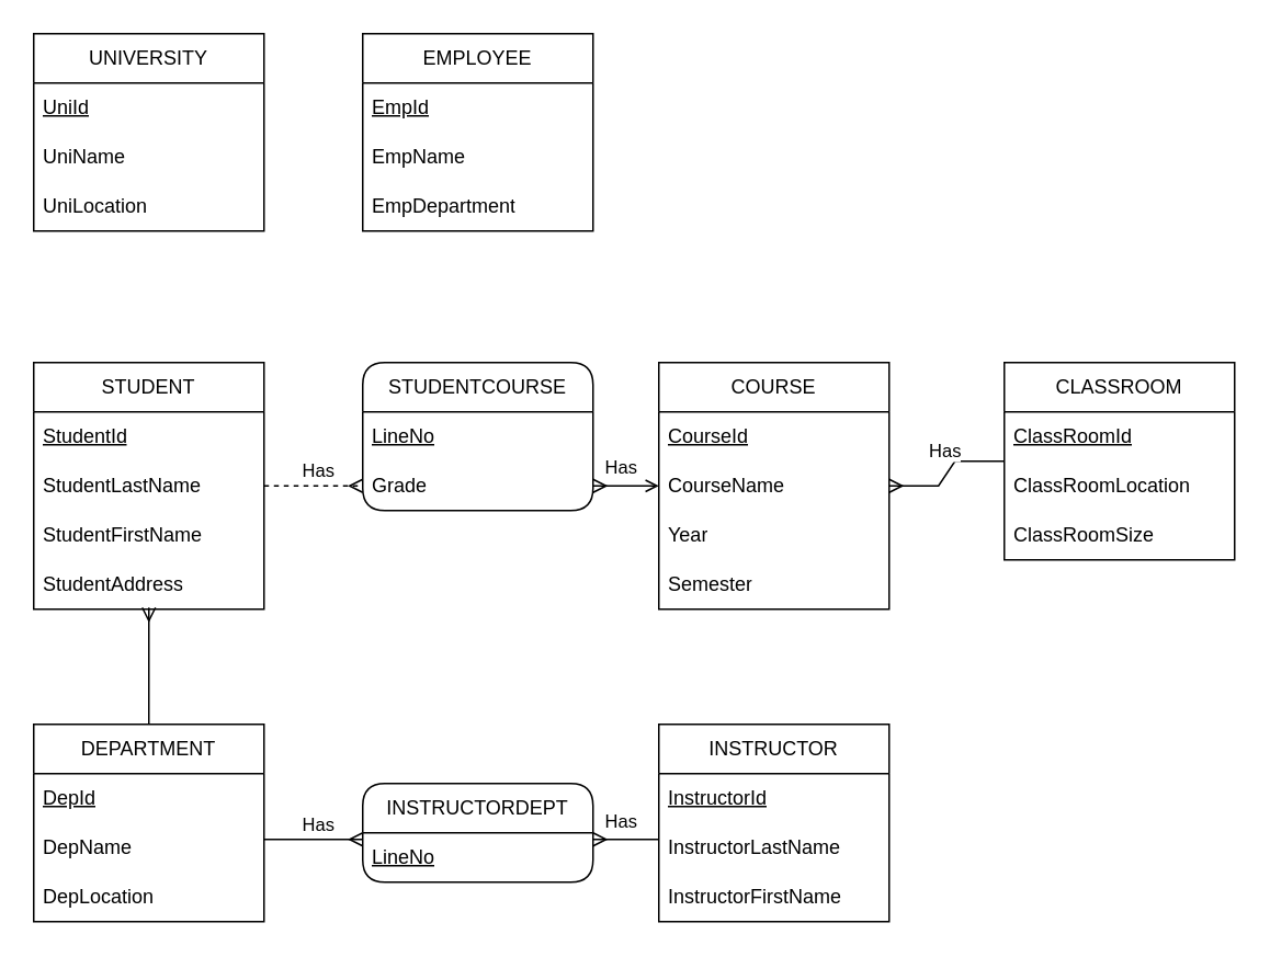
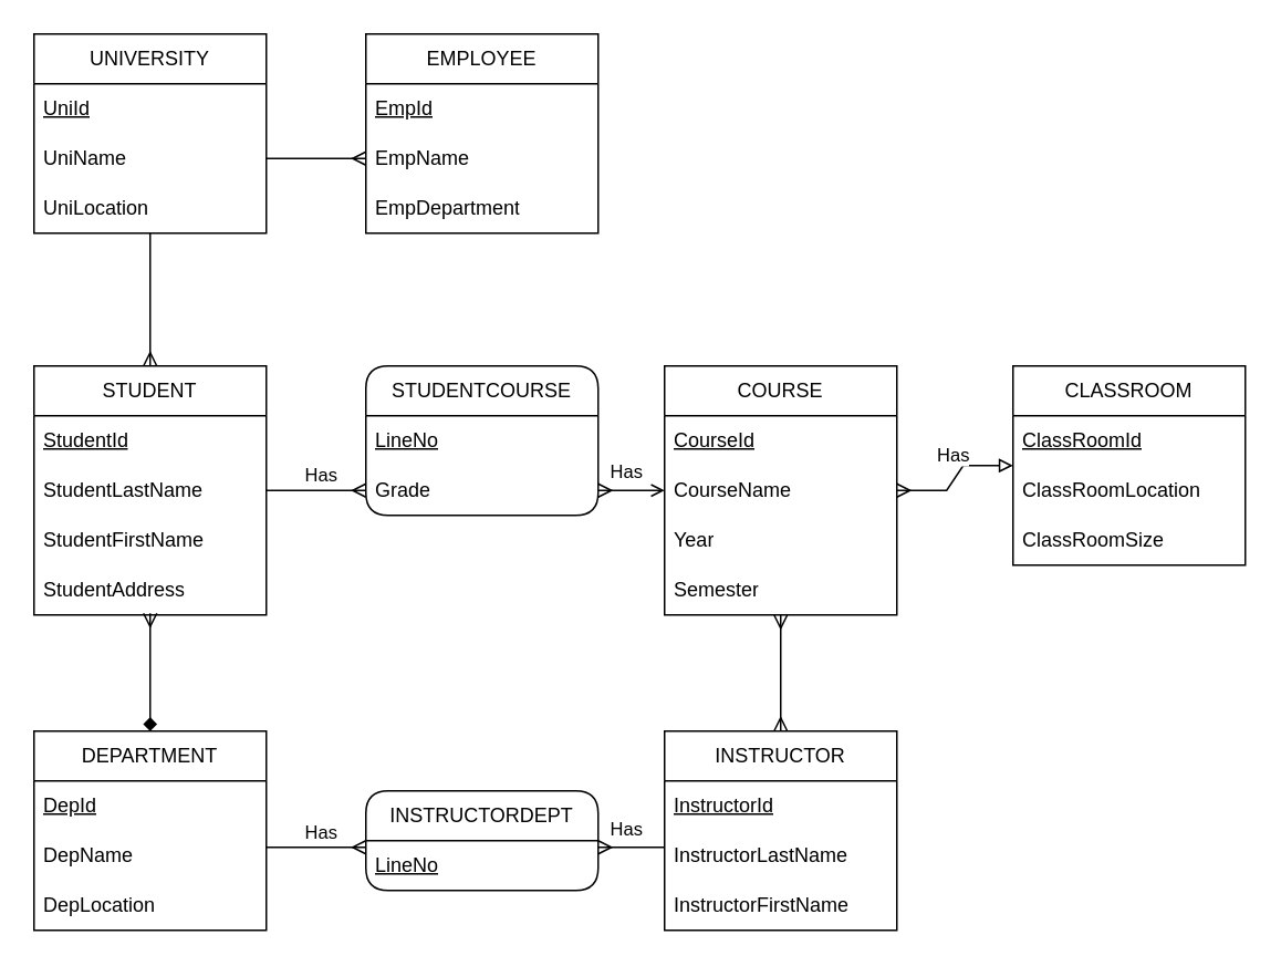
  <mxCell id="0" />
  <mxCell id="1" parent="0" />
  <mxCell id="2" value="STUDENT" style="swimlane;fontStyle=0;childLayout=stackLayout;horizontal=1;startSize=30;horizontalStack=0;resizeParent=1;resizeParentMax=0;resizeLast=0;collapsible=1;marginBottom=0;whiteSpace=wrap;html=1;" vertex="1" parent="1"><mxGeometry x="20" y="220" width="140" height="150" as="geometry" /></mxCell>
  <mxCell id="3" value="StudentId" style="text;strokeColor=none;fillColor=none;align=left;verticalAlign=middle;spacingLeft=4;spacingRight=4;overflow=hidden;points=[[0,0.5],[1,0.5]];portConstraint=eastwest;rotatable=0;whiteSpace=wrap;html=1;fontStyle=4" vertex="1" parent="2"><mxGeometry y="30" width="140" height="30" as="geometry" /></mxCell>
  <mxCell id="4" value="StudentLastName" style="text;strokeColor=none;fillColor=none;align=left;verticalAlign=middle;spacingLeft=4;spacingRight=4;overflow=hidden;points=[[0,0.5],[1,0.5]];portConstraint=eastwest;rotatable=0;whiteSpace=wrap;html=1;" vertex="1" parent="2"><mxGeometry y="60" width="140" height="30" as="geometry" /></mxCell>
  <mxCell id="5" value="StudentFirstName" style="text;strokeColor=none;fillColor=none;align=left;verticalAlign=middle;spacingLeft=4;spacingRight=4;overflow=hidden;points=[[0,0.5],[1,0.5]];portConstraint=eastwest;rotatable=0;whiteSpace=wrap;html=1;" vertex="1" parent="2"><mxGeometry y="90" width="140" height="30" as="geometry" /></mxCell>
  <mxCell id="6" value="StudentAddress" style="text;strokeColor=none;fillColor=none;align=left;verticalAlign=middle;spacingLeft=4;spacingRight=4;overflow=hidden;points=[[0,0.5],[1,0.5]];portConstraint=eastwest;rotatable=0;whiteSpace=wrap;html=1;" vertex="1" parent="2"><mxGeometry y="120" width="140" height="30" as="geometry" /></mxCell>
  <mxCell id="7" value="EMPLOYEE" style="swimlane;fontStyle=0;childLayout=stackLayout;horizontal=1;startSize=30;horizontalStack=0;resizeParent=1;resizeParentMax=0;resizeLast=0;collapsible=1;marginBottom=0;whiteSpace=wrap;html=1;" vertex="1" parent="1"><mxGeometry x="220" y="20" width="140" height="120" as="geometry" /></mxCell>
  <mxCell id="8" value="EmpId" style="text;strokeColor=none;fillColor=none;align=left;verticalAlign=middle;spacingLeft=4;spacingRight=4;overflow=hidden;points=[[0,0.5],[1,0.5]];portConstraint=eastwest;rotatable=0;whiteSpace=wrap;html=1;fontStyle=4" vertex="1" parent="7"><mxGeometry y="30" width="140" height="30" as="geometry" /></mxCell>
  <mxCell id="9" value="EmpName" style="text;strokeColor=none;fillColor=none;align=left;verticalAlign=middle;spacingLeft=4;spacingRight=4;overflow=hidden;points=[[0,0.5],[1,0.5]];portConstraint=eastwest;rotatable=0;whiteSpace=wrap;html=1;" vertex="1" parent="7"><mxGeometry y="60" width="140" height="30" as="geometry" /></mxCell>
  <mxCell id="10" value="EmpDepartment" style="text;strokeColor=none;fillColor=none;align=left;verticalAlign=middle;spacingLeft=4;spacingRight=4;overflow=hidden;points=[[0,0.5],[1,0.5]];portConstraint=eastwest;rotatable=0;whiteSpace=wrap;html=1;" vertex="1" parent="7"><mxGeometry y="90" width="140" height="30" as="geometry" /></mxCell>
  <mxCell id="11" value="COURSE" style="swimlane;fontStyle=0;childLayout=stackLayout;horizontal=1;startSize=30;horizontalStack=0;resizeParent=1;resizeParentMax=0;resizeLast=0;collapsible=1;marginBottom=0;whiteSpace=wrap;html=1;" vertex="1" parent="1"><mxGeometry x="400" y="220" width="140" height="150" as="geometry" /></mxCell>
  <mxCell id="12" value="CourseId" style="text;strokeColor=none;fillColor=none;align=left;verticalAlign=middle;spacingLeft=4;spacingRight=4;overflow=hidden;points=[[0,0.5],[1,0.5]];portConstraint=eastwest;rotatable=0;whiteSpace=wrap;html=1;fontStyle=4" vertex="1" parent="11"><mxGeometry y="30" width="140" height="30" as="geometry" /></mxCell>
  <mxCell id="13" value="CourseName" style="text;strokeColor=none;fillColor=none;align=left;verticalAlign=middle;spacingLeft=4;spacingRight=4;overflow=hidden;points=[[0,0.5],[1,0.5]];portConstraint=eastwest;rotatable=0;whiteSpace=wrap;html=1;" vertex="1" parent="11"><mxGeometry y="60" width="140" height="30" as="geometry" /></mxCell>
  <mxCell id="14" value="Year" style="text;strokeColor=none;fillColor=none;align=left;verticalAlign=middle;spacingLeft=4;spacingRight=4;overflow=hidden;points=[[0,0.5],[1,0.5]];portConstraint=eastwest;rotatable=0;whiteSpace=wrap;html=1;" vertex="1" parent="11"><mxGeometry y="90" width="140" height="30" as="geometry" /></mxCell>
  <mxCell id="15" value="Semester" style="text;strokeColor=none;fillColor=none;align=left;verticalAlign=middle;spacingLeft=4;spacingRight=4;overflow=hidden;points=[[0,0.5],[1,0.5]];portConstraint=eastwest;rotatable=0;whiteSpace=wrap;html=1;" vertex="1" parent="11"><mxGeometry y="120" width="140" height="30" as="geometry" /></mxCell>
  <mxCell id="16" value="CLASSROOM" style="swimlane;fontStyle=0;childLayout=stackLayout;horizontal=1;startSize=30;horizontalStack=0;resizeParent=1;resizeParentMax=0;resizeLast=0;collapsible=1;marginBottom=0;whiteSpace=wrap;html=1;" vertex="1" parent="1"><mxGeometry x="610" y="220" width="140" height="120" as="geometry" /></mxCell>
  <mxCell id="17" value="ClassRoomId" style="text;strokeColor=none;fillColor=none;align=left;verticalAlign=middle;spacingLeft=4;spacingRight=4;overflow=hidden;points=[[0,0.5],[1,0.5]];portConstraint=eastwest;rotatable=0;whiteSpace=wrap;html=1;fontStyle=4" vertex="1" parent="16"><mxGeometry y="30" width="140" height="30" as="geometry" /></mxCell>
  <mxCell id="18" value="ClassRoomLocation" style="text;strokeColor=none;fillColor=none;align=left;verticalAlign=middle;spacingLeft=4;spacingRight=4;overflow=hidden;points=[[0,0.5],[1,0.5]];portConstraint=eastwest;rotatable=0;whiteSpace=wrap;html=1;" vertex="1" parent="16"><mxGeometry y="60" width="140" height="30" as="geometry" /></mxCell>
  <mxCell id="19" value="ClassRoomSize" style="text;strokeColor=none;fillColor=none;align=left;verticalAlign=middle;spacingLeft=4;spacingRight=4;overflow=hidden;points=[[0,0.5],[1,0.5]];portConstraint=eastwest;rotatable=0;whiteSpace=wrap;html=1;" vertex="1" parent="16"><mxGeometry y="90" width="140" height="30" as="geometry" /></mxCell>
  <mxCell id="20" value="INSTRUCTOR" style="swimlane;fontStyle=0;childLayout=stackLayout;horizontal=1;startSize=30;horizontalStack=0;resizeParent=1;resizeParentMax=0;resizeLast=0;collapsible=1;marginBottom=0;whiteSpace=wrap;html=1;" vertex="1" parent="1"><mxGeometry x="400" y="440" width="140" height="120" as="geometry" /></mxCell>
  <mxCell id="21" value="InstructorId" style="text;strokeColor=none;fillColor=none;align=left;verticalAlign=middle;spacingLeft=4;spacingRight=4;overflow=hidden;points=[[0,0.5],[1,0.5]];portConstraint=eastwest;rotatable=0;whiteSpace=wrap;html=1;fontStyle=4" vertex="1" parent="20"><mxGeometry y="30" width="140" height="30" as="geometry" /></mxCell>
  <mxCell id="22" value="InstructorLastName" style="text;strokeColor=none;fillColor=none;align=left;verticalAlign=middle;spacingLeft=4;spacingRight=4;overflow=hidden;points=[[0,0.5],[1,0.5]];portConstraint=eastwest;rotatable=0;whiteSpace=wrap;html=1;" vertex="1" parent="20"><mxGeometry y="60" width="140" height="30" as="geometry" /></mxCell>
  <mxCell id="23" value="InstructorFirstName" style="text;strokeColor=none;fillColor=none;align=left;verticalAlign=middle;spacingLeft=4;spacingRight=4;overflow=hidden;points=[[0,0.5],[1,0.5]];portConstraint=eastwest;rotatable=0;whiteSpace=wrap;html=1;" vertex="1" parent="20"><mxGeometry y="90" width="140" height="30" as="geometry" /></mxCell>
  <mxCell id="24" value="DEPARTMENT" style="swimlane;fontStyle=0;childLayout=stackLayout;horizontal=1;startSize=30;horizontalStack=0;resizeParent=1;resizeParentMax=0;resizeLast=0;collapsible=1;marginBottom=0;whiteSpace=wrap;html=1;" vertex="1" parent="1"><mxGeometry x="20" y="440" width="140" height="120" as="geometry" /></mxCell>
  <mxCell id="25" value="DepId" style="text;strokeColor=none;fillColor=none;align=left;verticalAlign=middle;spacingLeft=4;spacingRight=4;overflow=hidden;points=[[0,0.5],[1,0.5]];portConstraint=eastwest;rotatable=0;whiteSpace=wrap;html=1;fontStyle=4" vertex="1" parent="24"><mxGeometry y="30" width="140" height="30" as="geometry" /></mxCell>
  <mxCell id="26" value="DepName" style="text;strokeColor=none;fillColor=none;align=left;verticalAlign=middle;spacingLeft=4;spacingRight=4;overflow=hidden;points=[[0,0.5],[1,0.5]];portConstraint=eastwest;rotatable=0;whiteSpace=wrap;html=1;" vertex="1" parent="24"><mxGeometry y="60" width="140" height="30" as="geometry" /></mxCell>
  <mxCell id="27" value="DepLocation" style="text;strokeColor=none;fillColor=none;align=left;verticalAlign=middle;spacingLeft=4;spacingRight=4;overflow=hidden;points=[[0,0.5],[1,0.5]];portConstraint=eastwest;rotatable=0;whiteSpace=wrap;html=1;" vertex="1" parent="24"><mxGeometry y="90" width="140" height="30" as="geometry" /></mxCell>
- <mxCell id="28" value="" style="edgeStyle=entityRelationEdgeStyle;fontSize=12;html=1;endArrow=none;startArrow=ERmany;rounded=0;startFill=0;endFill=0;" edge="1" parent="1" source="11" target="16"><mxGeometry width="100" height="100" relative="1" as="geometry"><mxPoint x="570" y="290" as="sourcePoint" /><mxPoint x="650" y="290" as="targetPoint" /></mxGeometry></mxCell>
+ <mxCell id="28" value="" style="edgeStyle=entityRelationEdgeStyle;fontSize=12;html=1;endArrow=block;startArrow=ERmany;rounded=0;startFill=0;endFill=0;" edge="1" parent="1" source="11" target="16"><mxGeometry width="100" height="100" relative="1" as="geometry"><mxPoint x="570" y="290" as="sourcePoint" /><mxPoint x="650" y="290" as="targetPoint" /></mxGeometry></mxCell>
  <mxCell id="29" value="Has" style="edgeLabel;html=1;align=center;verticalAlign=middle;resizable=0;points=[];" vertex="1" connectable="0" parent="28"><mxGeometry x="0.175" y="3" relative="1" as="geometry"><mxPoint x="-3" y="-7" as="offset" /></mxGeometry></mxCell>
- <mxCell id="30" value="" style="endArrow=none;html=1;rounded=0;exitX=0.5;exitY=0.967;exitDx=0;exitDy=0;exitPerimeter=0;entryX=0.5;entryY=0;entryDx=0;entryDy=0;startArrow=ERmany;startFill=0;" edge="1" parent="1" source="6" target="24"><mxGeometry relative="1" as="geometry"><mxPoint x="280" y="510" as="sourcePoint" /><mxPoint x="440" y="510" as="targetPoint" /></mxGeometry></mxCell>
+ <mxCell id="30" value="" style="endArrow=diamond;html=1;rounded=0;exitX=0.5;exitY=0.967;exitDx=0;exitDy=0;exitPerimeter=0;entryX=0.5;entryY=0;entryDx=0;entryDy=0;startArrow=ERmany;startFill=0;" edge="1" parent="1" source="6" target="24"><mxGeometry relative="1" as="geometry"><mxPoint x="280" y="510" as="sourcePoint" /><mxPoint x="440" y="510" as="targetPoint" /></mxGeometry></mxCell>
+ <mxCell id="31" value="" style="endArrow=ERmany;html=1;rounded=0;startArrow=ERmany;startFill=0;endFill=0;" edge="1" parent="1" source="11" target="20"><mxGeometry relative="1" as="geometry"><mxPoint x="470" y="340" as="sourcePoint" /><mxPoint x="470" y="400" as="targetPoint" /></mxGeometry></mxCell>
  <mxCell id="32" value="STUDENTCOURSE" style="swimlane;fontStyle=0;childLayout=stackLayout;horizontal=1;startSize=30;horizontalStack=0;resizeParent=1;resizeParentMax=0;resizeLast=0;collapsible=1;marginBottom=0;whiteSpace=wrap;html=1;rounded=1;" vertex="1" parent="1"><mxGeometry x="220" y="220" width="140" height="90" as="geometry" /></mxCell>
  <mxCell id="33" value="LineNo" style="text;strokeColor=none;fillColor=none;align=left;verticalAlign=middle;spacingLeft=4;spacingRight=4;overflow=hidden;points=[[0,0.5],[1,0.5]];portConstraint=eastwest;rotatable=0;whiteSpace=wrap;html=1;fontStyle=4" vertex="1" parent="32"><mxGeometry y="30" width="140" height="30" as="geometry" /></mxCell>
  <mxCell id="34" value="Grade" style="text;strokeColor=none;fillColor=none;align=left;verticalAlign=middle;spacingLeft=4;spacingRight=4;overflow=hidden;points=[[0,0.5],[1,0.5]];portConstraint=eastwest;rotatable=0;whiteSpace=wrap;html=1;" vertex="1" parent="32"><mxGeometry y="60" width="140" height="30" as="geometry" /></mxCell>
- <mxCell id="35" value="" style="edgeStyle=entityRelationEdgeStyle;fontSize=12;html=1;endArrow=ERmany;startArrow=none;rounded=0;startFill=0;endFill=0;exitX=1;exitY=0.5;exitDx=0;exitDy=0;entryX=0;entryY=0.5;entryDx=0;entryDy=0;dashed=1;" edge="1" parent="1" source="4" target="34"><mxGeometry width="100" height="100" relative="1" as="geometry"><mxPoint x="150" y="290" as="sourcePoint" /><mxPoint x="220" y="290" as="targetPoint" /></mxGeometry></mxCell>
+ <mxCell id="35" value="" style="edgeStyle=entityRelationEdgeStyle;fontSize=12;html=1;endArrow=ERmany;startArrow=none;rounded=0;startFill=0;endFill=0;exitX=1;exitY=0.5;exitDx=0;exitDy=0;entryX=0;entryY=0.5;entryDx=0;entryDy=0;" edge="1" parent="1" source="4" target="34"><mxGeometry width="100" height="100" relative="1" as="geometry"><mxPoint x="150" y="290" as="sourcePoint" /><mxPoint x="220" y="290" as="targetPoint" /></mxGeometry></mxCell>
  <mxCell id="36" value="Has" style="edgeLabel;html=1;align=center;verticalAlign=middle;resizable=0;points=[];" vertex="1" connectable="0" parent="35"><mxGeometry x="0.175" y="3" relative="1" as="geometry"><mxPoint x="-3" y="-7" as="offset" /></mxGeometry></mxCell>
  <mxCell id="37" value="" style="edgeStyle=entityRelationEdgeStyle;fontSize=12;html=1;endArrow=open;startArrow=ERmany;rounded=0;startFill=0;endFill=0;exitX=1;exitY=0.5;exitDx=0;exitDy=0;entryX=0;entryY=0.5;entryDx=0;entryDy=0;" edge="1" parent="1" source="34" target="13"><mxGeometry width="100" height="100" relative="1" as="geometry"><mxPoint x="375" y="294.5" as="sourcePoint" /><mxPoint x="435" y="294.5" as="targetPoint" /></mxGeometry></mxCell>
  <mxCell id="38" value="Has" style="edgeLabel;html=1;align=center;verticalAlign=middle;resizable=0;points=[];" vertex="1" connectable="0" parent="37"><mxGeometry x="0.175" y="3" relative="1" as="geometry"><mxPoint x="3" y="-15" as="offset" /></mxGeometry></mxCell>
  <mxCell id="39" value="UNIVERSITY" style="swimlane;fontStyle=0;childLayout=stackLayout;horizontal=1;startSize=30;horizontalStack=0;resizeParent=1;resizeParentMax=0;resizeLast=0;collapsible=1;marginBottom=0;whiteSpace=wrap;html=1;" vertex="1" parent="1"><mxGeometry x="20" y="20" width="140" height="120" as="geometry" /></mxCell>
  <mxCell id="40" value="UniId" style="text;strokeColor=none;fillColor=none;align=left;verticalAlign=middle;spacingLeft=4;spacingRight=4;overflow=hidden;points=[[0,0.5],[1,0.5]];portConstraint=eastwest;rotatable=0;whiteSpace=wrap;html=1;fontStyle=4" vertex="1" parent="39"><mxGeometry y="30" width="140" height="30" as="geometry" /></mxCell>
  <mxCell id="41" value="UniName" style="text;strokeColor=none;fillColor=none;align=left;verticalAlign=middle;spacingLeft=4;spacingRight=4;overflow=hidden;points=[[0,0.5],[1,0.5]];portConstraint=eastwest;rotatable=0;whiteSpace=wrap;html=1;" vertex="1" parent="39"><mxGeometry y="60" width="140" height="30" as="geometry" /></mxCell>
  <mxCell id="42" value="UniLocation" style="text;strokeColor=none;fillColor=none;align=left;verticalAlign=middle;spacingLeft=4;spacingRight=4;overflow=hidden;points=[[0,0.5],[1,0.5]];portConstraint=eastwest;rotatable=0;whiteSpace=wrap;html=1;" vertex="1" parent="39"><mxGeometry y="90" width="140" height="30" as="geometry" /></mxCell>
+ <mxCell id="43" value="" style="endArrow=ERmany;html=1;rounded=0;entryX=0.5;entryY=0;entryDx=0;entryDy=0;startArrow=none;startFill=0;endFill=0;" edge="1" parent="1" source="42" target="2"><mxGeometry relative="1" as="geometry"><mxPoint x="90" y="150" as="sourcePoint" /><mxPoint x="91" y="209" as="targetPoint" /></mxGeometry></mxCell>
+ <mxCell id="44" value="" style="endArrow=ERmany;html=1;rounded=0;entryX=0;entryY=0.5;entryDx=0;entryDy=0;startArrow=none;startFill=0;endFill=0;exitX=1;exitY=0.5;exitDx=0;exitDy=0;" edge="1" parent="1" source="41" target="9"><mxGeometry relative="1" as="geometry"><mxPoint x="100" y="150" as="sourcePoint" /><mxPoint x="100" y="230" as="targetPoint" /></mxGeometry></mxCell>
  <mxCell id="45" value="" style="edgeStyle=entityRelationEdgeStyle;fontSize=12;html=1;endArrow=ERmany;startArrow=none;rounded=0;startFill=0;endFill=0;exitX=1;exitY=0.5;exitDx=0;exitDy=0;entryX=0;entryY=0.5;entryDx=0;entryDy=0;" edge="1" parent="1"><mxGeometry width="100" height="100" relative="1" as="geometry"><mxPoint x="160" y="510" as="sourcePoint" /><mxPoint x="220" y="510" as="targetPoint" /></mxGeometry></mxCell>
  <mxCell id="46" value="Has" style="edgeLabel;html=1;align=center;verticalAlign=middle;resizable=0;points=[];" vertex="1" connectable="0" parent="45"><mxGeometry x="0.175" y="3" relative="1" as="geometry"><mxPoint x="-3" y="-7" as="offset" /></mxGeometry></mxCell>
  <mxCell id="47" value="INSTRUCTORDEPT" style="swimlane;fontStyle=0;childLayout=stackLayout;horizontal=1;startSize=30;horizontalStack=0;resizeParent=1;resizeParentMax=0;resizeLast=0;collapsible=1;marginBottom=0;whiteSpace=wrap;html=1;rounded=1;" vertex="1" parent="1"><mxGeometry x="220" y="476" width="140" height="60" as="geometry" /></mxCell>
  <mxCell id="48" value="LineNo" style="text;strokeColor=none;fillColor=none;align=left;verticalAlign=middle;spacingLeft=4;spacingRight=4;overflow=hidden;points=[[0,0.5],[1,0.5]];portConstraint=eastwest;rotatable=0;whiteSpace=wrap;html=1;fontStyle=4" vertex="1" parent="47"><mxGeometry y="30" width="140" height="30" as="geometry" /></mxCell>
  <mxCell id="49" value="" style="edgeStyle=entityRelationEdgeStyle;fontSize=12;html=1;endArrow=none;startArrow=ERmany;rounded=0;startFill=0;endFill=0;exitX=1;exitY=0.5;exitDx=0;exitDy=0;entryX=0;entryY=0.5;entryDx=0;entryDy=0;" edge="1" parent="1"><mxGeometry width="100" height="100" relative="1" as="geometry"><mxPoint x="360" y="510" as="sourcePoint" /><mxPoint x="400" y="510" as="targetPoint" /></mxGeometry></mxCell>
  <mxCell id="50" value="Has" style="edgeLabel;html=1;align=center;verticalAlign=middle;resizable=0;points=[];" vertex="1" connectable="0" parent="49"><mxGeometry x="0.175" y="3" relative="1" as="geometry"><mxPoint x="3" y="-15" as="offset" /></mxGeometry></mxCell>
